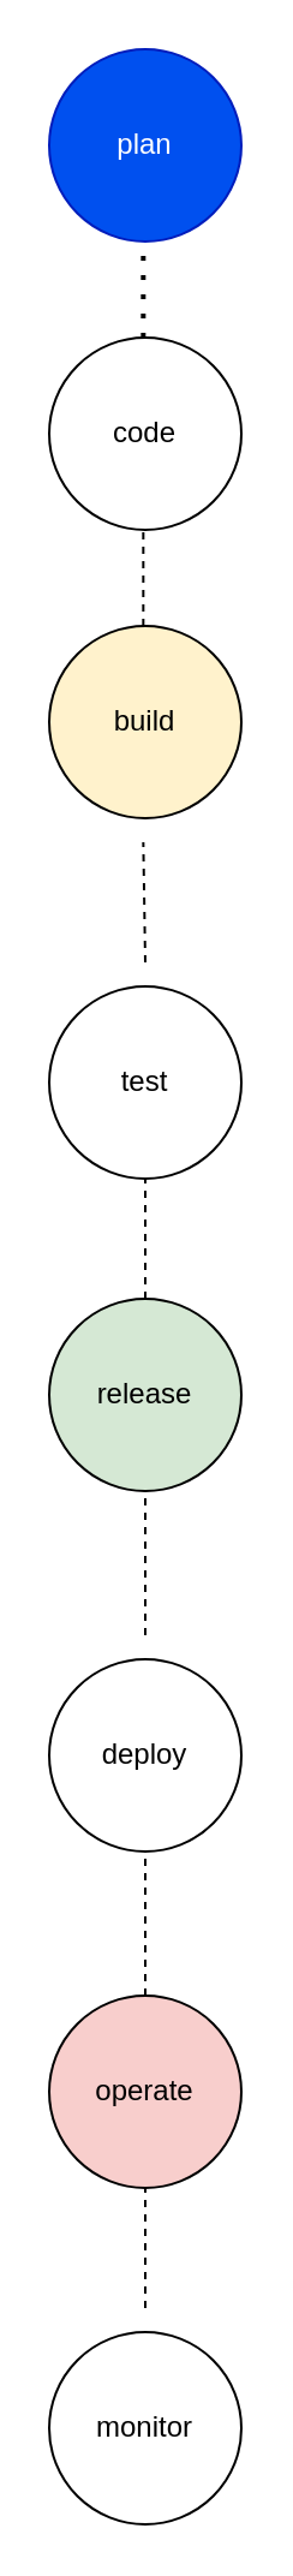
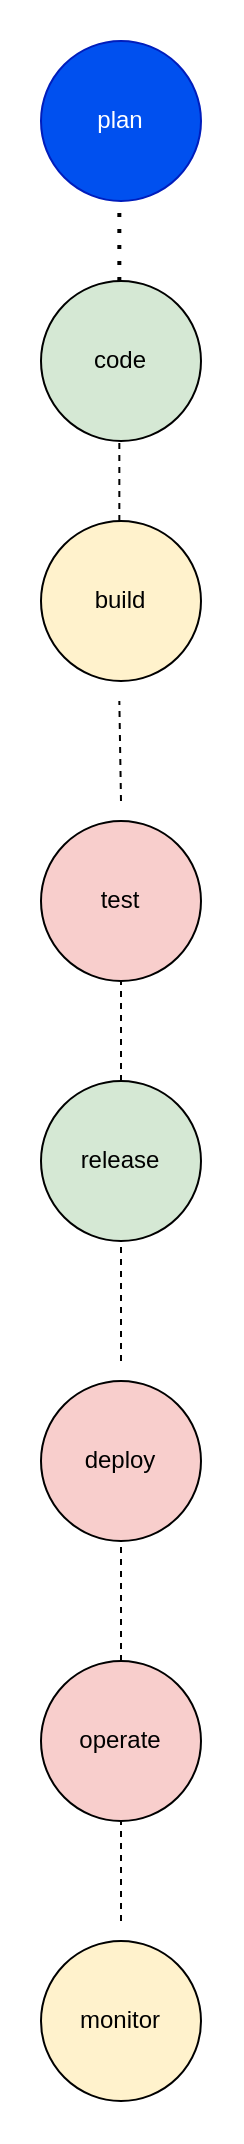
  <mxCell id="0" />
  <mxCell id="1" parent="0" />
  <mxCell id="2" value="plan" style="ellipse;whiteSpace=wrap;html=1;aspect=fixed;fillColor=light-dark(#0050EF,#FFFFFF);fontColor=#ffffff;strokeColor=#001DBC;" vertex="1" parent="1"><mxGeometry x="20" y="20" width="80" height="80" as="geometry" /></mxCell>
  <mxCell id="3" value="" style="endArrow=none;dashed=1;html=1;dashPattern=1 3;strokeWidth=2;rounded=0;" edge="1" parent="1"><mxGeometry width="50" height="50" relative="1" as="geometry"><mxPoint x="59.17" y="140" as="sourcePoint" /><mxPoint x="59.17" y="100" as="targetPoint" /></mxGeometry></mxCell>
  <mxCell id="4" value="" style="endArrow=none;dashed=1;html=1;rounded=0;" edge="1" parent="1"><mxGeometry width="50" height="50" relative="1" as="geometry"><mxPoint x="59.17" y="260" as="sourcePoint" /><mxPoint x="59.17" y="220" as="targetPoint" /></mxGeometry></mxCell>
  <mxCell id="5" value="" style="endArrow=none;dashed=1;html=1;rounded=0;" edge="1" parent="1"><mxGeometry width="50" height="50" relative="1" as="geometry"><mxPoint x="60" y="400" as="sourcePoint" /><mxPoint x="59.17" y="350" as="targetPoint" /></mxGeometry></mxCell>
- <mxCell id="6" value="test" style="ellipse;whiteSpace=wrap;html=1;aspect=fixed;" vertex="1" parent="1"><mxGeometry x="20" y="410" width="80" height="80" as="geometry" /></mxCell>
+ <mxCell id="6" value="test" style="ellipse;whiteSpace=wrap;html=1;aspect=fixed;fillColor=#f8cecc;" vertex="1" parent="1"><mxGeometry x="20" y="410" width="80" height="80" as="geometry" /></mxCell>
  <mxCell id="7" value="" style="endArrow=none;dashed=1;html=1;rounded=0;entryX=0.5;entryY=1;entryDx=0;entryDy=0;" edge="1" parent="1" target="6"><mxGeometry width="50" height="50" relative="1" as="geometry"><mxPoint x="60" y="540" as="sourcePoint" /><mxPoint x="60" y="510" as="targetPoint" /></mxGeometry></mxCell>
  <mxCell id="8" value="release" style="ellipse;whiteSpace=wrap;html=1;aspect=fixed;fillColor=#d5e8d4;" vertex="1" parent="1"><mxGeometry x="20" y="540" width="80" height="80" as="geometry" /></mxCell>
- <mxCell id="9" value="deploy" style="ellipse;whiteSpace=wrap;html=1;aspect=fixed;" vertex="1" parent="1"><mxGeometry x="20" y="690" width="80" height="80" as="geometry" /></mxCell>
+ <mxCell id="9" value="deploy" style="ellipse;whiteSpace=wrap;html=1;aspect=fixed;fillColor=#f8cecc;" vertex="1" parent="1"><mxGeometry x="20" y="690" width="80" height="80" as="geometry" /></mxCell>
  <mxCell id="10" value="operate" style="ellipse;whiteSpace=wrap;html=1;aspect=fixed;fillColor=#f8cecc;" vertex="1" parent="1"><mxGeometry x="20" y="830" width="80" height="80" as="geometry" /></mxCell>
  <mxCell id="11" value="" style="endArrow=none;dashed=1;html=1;rounded=0;" edge="1" parent="1"><mxGeometry width="50" height="50" relative="1" as="geometry"><mxPoint x="60" y="680" as="sourcePoint" /><mxPoint x="60" y="620" as="targetPoint" /></mxGeometry></mxCell>
  <mxCell id="12" value="" style="endArrow=none;dashed=1;html=1;rounded=0;exitX=0.5;exitY=0;exitDx=0;exitDy=0;" edge="1" parent="1" source="10"><mxGeometry width="50" height="50" relative="1" as="geometry"><mxPoint x="10" y="820" as="sourcePoint" /><mxPoint x="60" y="770" as="targetPoint" /></mxGeometry></mxCell>
  <mxCell id="13" value="" style="endArrow=none;dashed=1;html=1;rounded=0;" edge="1" parent="1"><mxGeometry width="50" height="50" relative="1" as="geometry"><mxPoint x="60" y="960" as="sourcePoint" /><mxPoint x="60" y="910" as="targetPoint" /></mxGeometry></mxCell>
- <mxCell id="14" value="monitor" style="ellipse;whiteSpace=wrap;html=1;aspect=fixed;" vertex="1" parent="1"><mxGeometry x="20" y="970" width="80" height="80" as="geometry" /></mxCell>
- <mxCell id="15" value="code" style="ellipse;whiteSpace=wrap;html=1;aspect=fixed;" vertex="1" parent="1"><mxGeometry x="20" y="140" width="80" height="80" as="geometry" /></mxCell>
+ <mxCell id="14" value="monitor" style="ellipse;whiteSpace=wrap;html=1;aspect=fixed;fillColor=#fff2cc;" vertex="1" parent="1"><mxGeometry x="20" y="970" width="80" height="80" as="geometry" /></mxCell>
+ <mxCell id="15" value="code" style="ellipse;whiteSpace=wrap;html=1;aspect=fixed;fillColor=#d5e8d4;" vertex="1" parent="1"><mxGeometry x="20" y="140" width="80" height="80" as="geometry" /></mxCell>
  <mxCell id="16" value="build" style="ellipse;whiteSpace=wrap;html=1;aspect=fixed;fillColor=#fff2cc;" vertex="1" parent="1"><mxGeometry x="20" y="260" width="80" height="80" as="geometry" /></mxCell>
